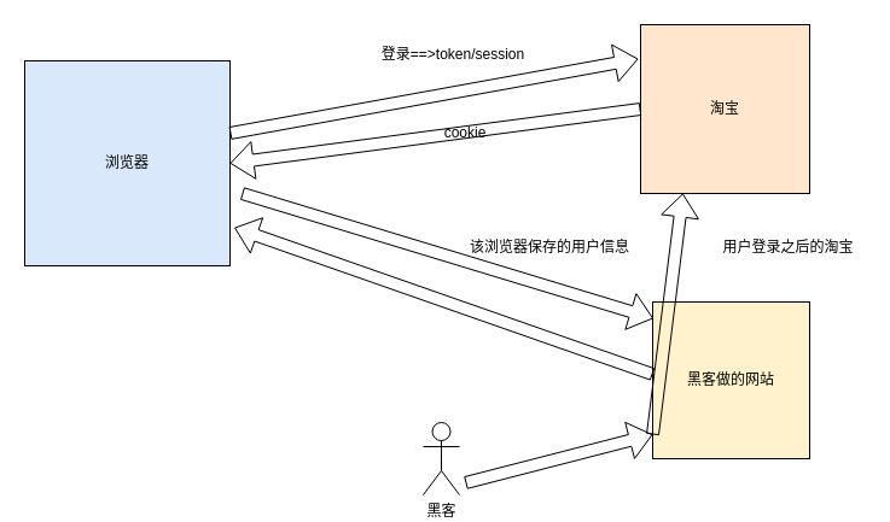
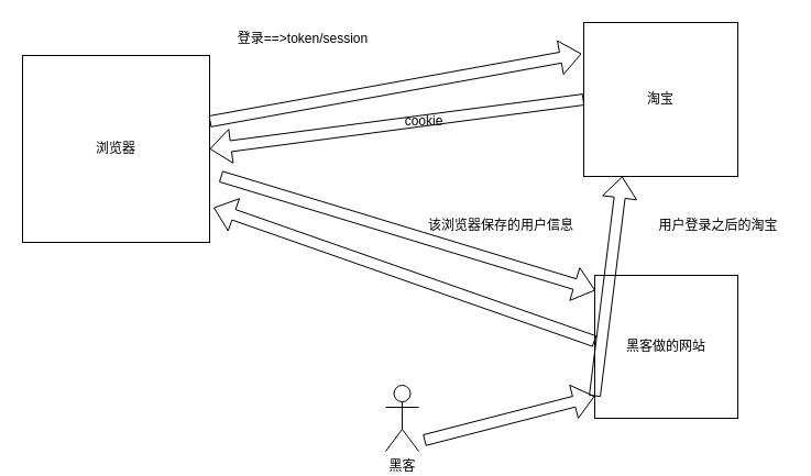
  <mxCell id="0" />
  <mxCell id="1" parent="0" />
- <mxCell id="2" value="淘宝" style="whiteSpace=wrap;html=1;aspect=fixed;fillColor=#ffe6cc;" vertex="1" parent="1"><mxGeometry x="530" y="20" width="140" height="140" as="geometry" /></mxCell>
- <mxCell id="3" value="浏览器" style="whiteSpace=wrap;html=1;aspect=fixed;fillColor=#dae8fc;" vertex="1" parent="1"><mxGeometry x="20" y="50" width="170" height="170" as="geometry" /></mxCell>
+ <mxCell id="2" value="淘宝" style="whiteSpace=wrap;html=1;aspect=fixed;" vertex="1" parent="1"><mxGeometry x="530" y="20" width="140" height="140" as="geometry" /></mxCell>
+ <mxCell id="3" value="浏览器" style="whiteSpace=wrap;html=1;aspect=fixed;" vertex="1" parent="1"><mxGeometry x="20" y="50" width="170" height="170" as="geometry" /></mxCell>
  <mxCell id="4" value="" style="shape=flexArrow;endArrow=classic;html=1;rounded=0;entryX=-0.014;entryY=0.203;entryDx=0;entryDy=0;entryPerimeter=0;" edge="1" parent="1" target="2"><mxGeometry width="50" height="50" relative="1" as="geometry"><mxPoint x="190" y="110" as="sourcePoint" /><mxPoint x="240" y="60" as="targetPoint" /></mxGeometry></mxCell>
- <mxCell id="5" value="登录==&amp;gt;token/session" style="text;html=1;strokeColor=none;fillColor=none;align=center;verticalAlign=middle;whiteSpace=wrap;rounded=0;" vertex="1" parent="1"><mxGeometry x="300" y="30" width="150" height="30" as="geometry" /></mxCell>
+ <mxCell id="5" value="登录==&amp;gt;token/session" style="text;html=1;strokeColor=none;fillColor=none;align=center;verticalAlign=middle;whiteSpace=wrap;rounded=0;" vertex="1" parent="1"><mxGeometry x="200" y="20" width="150" height="30" as="geometry" /></mxCell>
  <mxCell id="6" value="" style="shape=flexArrow;endArrow=classic;html=1;rounded=0;entryX=1;entryY=0.5;entryDx=0;entryDy=0;" edge="1" parent="1" target="3"><mxGeometry width="50" height="50" relative="1" as="geometry"><mxPoint x="530" y="90" as="sourcePoint" /><mxPoint x="580" y="40" as="targetPoint" /></mxGeometry></mxCell>
  <mxCell id="7" value="cookie" style="text;html=1;strokeColor=none;fillColor=none;align=center;verticalAlign=middle;whiteSpace=wrap;rounded=0;" vertex="1" parent="1"><mxGeometry x="355" y="95" width="60" height="30" as="geometry" /></mxCell>
  <mxCell id="8" value="黑客" style="shape=umlActor;verticalLabelPosition=bottom;verticalAlign=top;html=1;outlineConnect=0;" vertex="1" parent="1"><mxGeometry x="350" y="350" width="30" height="60" as="geometry" /></mxCell>
- <mxCell id="9" value="黑客做的网站" style="whiteSpace=wrap;html=1;aspect=fixed;fillColor=#fff2cc;" vertex="1" parent="1"><mxGeometry x="540" y="250" width="130" height="130" as="geometry" /></mxCell>
+ <mxCell id="9" value="黑客做的网站" style="whiteSpace=wrap;html=1;aspect=fixed;" vertex="1" parent="1"><mxGeometry x="540" y="250" width="130" height="130" as="geometry" /></mxCell>
  <mxCell id="10" value="" style="shape=flexArrow;endArrow=classic;html=1;rounded=0;entryX=0.004;entryY=0.105;entryDx=0;entryDy=0;entryPerimeter=0;" edge="1" parent="1" target="9"><mxGeometry width="50" height="50" relative="1" as="geometry"><mxPoint x="200" y="160" as="sourcePoint" /><mxPoint x="250" y="110" as="targetPoint" /></mxGeometry></mxCell>
  <mxCell id="11" value="" style="shape=flexArrow;endArrow=classic;html=1;rounded=0;entryX=1.021;entryY=0.814;entryDx=0;entryDy=0;entryPerimeter=0;" edge="1" parent="1" target="3"><mxGeometry width="50" height="50" relative="1" as="geometry"><mxPoint x="540" y="310" as="sourcePoint" /><mxPoint x="590" y="260" as="targetPoint" /></mxGeometry></mxCell>
  <mxCell id="12" value="该浏览器保存的用户信息" style="text;html=1;strokeColor=none;fillColor=none;align=center;verticalAlign=middle;whiteSpace=wrap;rounded=0;" vertex="1" parent="1"><mxGeometry x="385" y="190" width="140" height="30" as="geometry" /></mxCell>
  <mxCell id="13" value="" style="shape=flexArrow;endArrow=classic;html=1;rounded=0;entryX=0.25;entryY=1;entryDx=0;entryDy=0;" edge="1" parent="1" target="2"><mxGeometry width="50" height="50" relative="1" as="geometry"><mxPoint x="540" y="360" as="sourcePoint" /><mxPoint x="590" y="310" as="targetPoint" /></mxGeometry></mxCell>
  <mxCell id="14" value="用户登录之后的淘宝" style="text;html=1;strokeColor=none;fillColor=none;align=center;verticalAlign=middle;whiteSpace=wrap;rounded=0;" vertex="1" parent="1"><mxGeometry x="590" y="190" width="125" height="30" as="geometry" /></mxCell>
  <mxCell id="15" value="" style="shape=flexArrow;endArrow=classic;html=1;rounded=0;entryX=0;entryY=0.846;entryDx=0;entryDy=0;entryPerimeter=0;" edge="1" parent="1" target="9"><mxGeometry width="50" height="50" relative="1" as="geometry"><mxPoint x="385" y="400" as="sourcePoint" /><mxPoint x="435" y="350" as="targetPoint" /></mxGeometry></mxCell>
